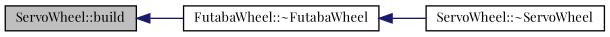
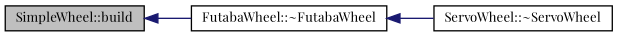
  digraph {
    fontname="Playfair Display"
    rankdir=LR
    node [color=black fillcolor=white fontname="Playfair Display" fontsize=10 shape=record style=filled]
    edge [color=midnightblue dir=back fontname="Playfair Display" fontsize=10 labelfontname=Helvetica labelfontsize=10 style=solid]
-   n1 [fillcolor=grey75 fontcolor=black height=0.2 label="ServoWheel::build" width=0.4]
+   n1 [fillcolor=grey75 fontcolor=black height=0.2 label="SimpleWheel::build" width=0.4]
    n2 [height=0.2 label="FutabaWheel::~FutabaWheel" width=0.4]
    n3 [height=0.2 label="ServoWheel::~ServoWheel" width=0.4]
    n1 -> n2
    n2 -> n3
  }
